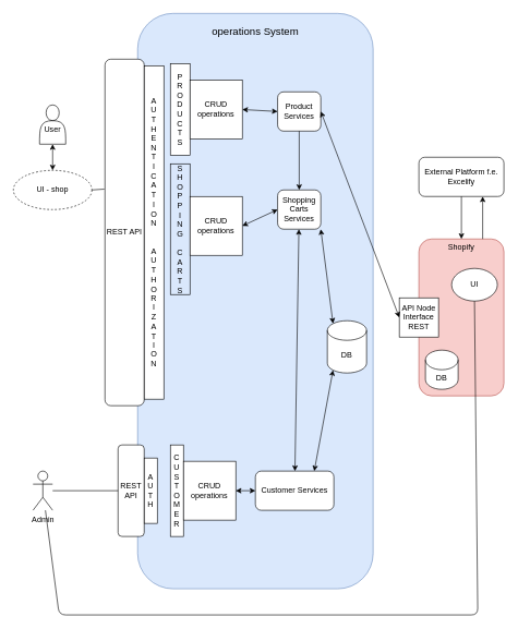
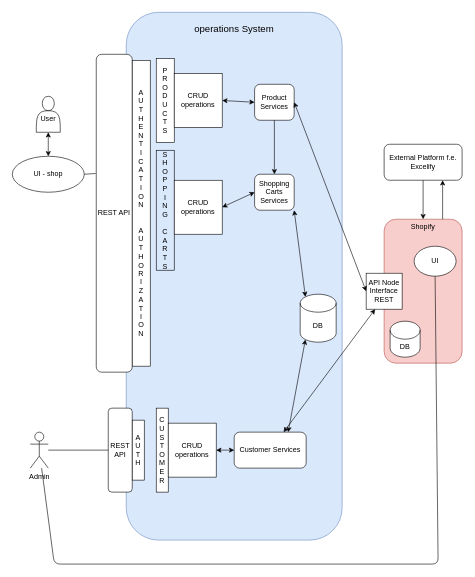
  <mxCell id="0" />
  <mxCell id="1" parent="0" />
  <mxCell id="2" value="&lt;font style=&quot;font-size: 16px&quot;&gt;operations System&lt;br&gt;&lt;br&gt;&lt;br&gt;&lt;br&gt;&lt;br&gt;&lt;br&gt;&lt;br&gt;&lt;br&gt;&lt;br&gt;&lt;br&gt;&lt;br&gt;&lt;br&gt;&lt;br&gt;&lt;br&gt;&lt;br&gt;&lt;br&gt;&lt;br&gt;&lt;br&gt;&lt;br&gt;&lt;br&gt;&lt;br&gt;&lt;br&gt;&lt;br&gt;&lt;br&gt;&lt;br&gt;&lt;br&gt;&lt;br&gt;&lt;br&gt;&lt;br&gt;&lt;br&gt;&lt;br&gt;&lt;br&gt;&lt;br&gt;&lt;br&gt;&lt;br&gt;&lt;br&gt;&lt;br&gt;&lt;br&gt;&amp;nbsp;&lt;br&gt;&lt;br&gt;&lt;br&gt;&lt;br&gt;&lt;br&gt;&lt;br&gt;&lt;/font&gt;" style="rounded=1;whiteSpace=wrap;html=1;fillColor=#dae8fc;strokeColor=#6c8ebf;" parent="1" vertex="1"><mxGeometry x="210" y="20" width="360" height="880" as="geometry" /></mxCell>
  <mxCell id="3" value="Shopify&lt;br&gt;&lt;br&gt;&lt;br&gt;&lt;br&gt;&lt;br&gt;&lt;br&gt;&lt;br&gt;&lt;br&gt;&lt;br&gt;&lt;br&gt;&lt;br&gt;&lt;br&gt;&lt;br&gt;&lt;br&gt;&lt;br&gt;&lt;br&gt;" style="rounded=1;whiteSpace=wrap;html=1;fillColor=#f8cecc;strokeColor=#b85450;" parent="1" vertex="1"><mxGeometry x="640" y="365" width="130" height="240" as="geometry" /></mxCell>
- <mxCell id="4" value="UI - shop" style="ellipse;whiteSpace=wrap;html=1;dashed=1;" parent="1" vertex="1"><mxGeometry x="20" y="260" width="120" height="60" as="geometry" /></mxCell>
+ <mxCell id="4" value="UI - shop" style="ellipse;whiteSpace=wrap;html=1;" parent="1" vertex="1"><mxGeometry x="20" y="260" width="120" height="60" as="geometry" /></mxCell>
  <mxCell id="5" value="REST API" style="rounded=1;whiteSpace=wrap;html=1;" parent="1" vertex="1"><mxGeometry x="160" y="90" width="60" height="530" as="geometry" /></mxCell>
  <mxCell id="6" value="&lt;br&gt;User" style="shape=actor;whiteSpace=wrap;html=1;" parent="1" vertex="1"><mxGeometry x="60" y="160" width="40" height="60" as="geometry" /></mxCell>
  <mxCell id="7" value="P&lt;br&gt;R&lt;br&gt;O&lt;br&gt;D&lt;br&gt;U&lt;br&gt;C&lt;br&gt;T&lt;br&gt;S" style="rounded=0;whiteSpace=wrap;html=1;" vertex="1" parent="1"><mxGeometry x="260" y="97" width="30" height="140" as="geometry" /></mxCell>
  <mxCell id="8" value="Product Services" style="rounded=1;whiteSpace=wrap;html=1;" vertex="1" parent="1"><mxGeometry x="424" y="140" width="66" height="60" as="geometry" /></mxCell>
  <mxCell id="9" value="API Node Interface&lt;br&gt;REST" style="whiteSpace=wrap;html=1;aspect=fixed;" vertex="1" parent="1"><mxGeometry x="610" y="455" width="60" height="60" as="geometry" /></mxCell>
  <mxCell id="10" value="DB" style="shape=cylinder3;whiteSpace=wrap;html=1;boundedLbl=1;backgroundOutline=1;size=15;" vertex="1" parent="1"><mxGeometry x="650" y="535" width="50" height="60" as="geometry" /></mxCell>
  <mxCell id="11" value="" style="endArrow=classic;startArrow=classic;html=1;entryX=1;entryY=0.5;entryDx=0;entryDy=0;exitX=0;exitY=0.5;exitDx=0;exitDy=0;" edge="1" parent="1" source="9" target="8"><mxGeometry width="50" height="50" relative="1" as="geometry"><mxPoint x="490" y="160" as="sourcePoint" /><mxPoint x="440" y="200" as="targetPoint" /></mxGeometry></mxCell>
  <mxCell id="12" value="CRUD operations" style="rounded=0;whiteSpace=wrap;html=1;" vertex="1" parent="1"><mxGeometry x="290" y="122" width="80" height="90" as="geometry" /></mxCell>
  <mxCell id="13" value="UI" style="ellipse;whiteSpace=wrap;html=1;" vertex="1" parent="1"><mxGeometry x="690" y="410" width="70" height="50" as="geometry" /></mxCell>
  <mxCell id="14" value="Admin&lt;br&gt;" style="shape=umlActor;verticalLabelPosition=bottom;verticalAlign=top;html=1;outlineConnect=0;" vertex="1" parent="1"><mxGeometry x="50" y="720" width="30" height="60" as="geometry" /></mxCell>
  <mxCell id="15" value="" style="endArrow=none;html=1;entryX=0.5;entryY=1;entryDx=0;entryDy=0;" edge="1" parent="1" source="14" target="13"><mxGeometry width="50" height="50" relative="1" as="geometry"><mxPoint x="390" y="250" as="sourcePoint" /><mxPoint x="440" y="200" as="targetPoint" /><Array as="points"><mxPoint x="90" y="940" /><mxPoint x="730" y="940" /></Array></mxGeometry></mxCell>
  <mxCell id="16" value="S&lt;br&gt;H&lt;br&gt;O&lt;br&gt;P&lt;br&gt;P&lt;br&gt;I&lt;br&gt;N&lt;br&gt;G&lt;br&gt;&lt;br&gt;C&lt;br&gt;A&lt;br&gt;R&lt;br&gt;T&lt;br&gt;S&lt;br&gt;" style="rounded=0;whiteSpace=wrap;html=1;fillColor=#dae8fc;" vertex="1" parent="1"><mxGeometry x="260" y="250" width="30" height="200" as="geometry" /></mxCell>
  <mxCell id="17" value="" style="endArrow=classic;startArrow=classic;html=1;entryX=1;entryY=0.5;entryDx=0;entryDy=0;exitX=0;exitY=0.5;exitDx=0;exitDy=0;" edge="1" parent="1" source="8" target="12"><mxGeometry width="50" height="50" relative="1" as="geometry"><mxPoint x="250" y="250" as="sourcePoint" /><mxPoint x="300" y="200" as="targetPoint" /></mxGeometry></mxCell>
  <mxCell id="18" value="CRUD operations" style="rounded=0;whiteSpace=wrap;html=1;" vertex="1" parent="1"><mxGeometry x="290" y="300" width="80" height="90" as="geometry" /></mxCell>
  <mxCell id="19" value="" style="endArrow=classic;startArrow=classic;html=1;entryX=0;entryY=0.5;entryDx=0;entryDy=0;exitX=1;exitY=0.5;exitDx=0;exitDy=0;" edge="1" parent="1" source="18" target="20"><mxGeometry width="50" height="50" relative="1" as="geometry"><mxPoint x="250" y="250" as="sourcePoint" /><mxPoint x="300" y="200" as="targetPoint" /></mxGeometry></mxCell>
  <mxCell id="20" value="Shopping Carts Services" style="rounded=1;whiteSpace=wrap;html=1;" vertex="1" parent="1"><mxGeometry x="424" y="290" width="66" height="60" as="geometry" /></mxCell>
  <mxCell id="21" value="" style="endArrow=classic;html=1;entryX=0.5;entryY=0;entryDx=0;entryDy=0;" edge="1" parent="1" source="8" target="20"><mxGeometry width="50" height="50" relative="1" as="geometry"><mxPoint x="330" y="250" as="sourcePoint" /><mxPoint x="380" y="200" as="targetPoint" /></mxGeometry></mxCell>
  <mxCell id="22" value="External Platform f.e. Excelify" style="rounded=1;whiteSpace=wrap;html=1;" vertex="1" parent="1"><mxGeometry x="640" y="240" width="130" height="60" as="geometry" /></mxCell>
  <mxCell id="23" value="" style="endArrow=classic;html=1;" edge="1" parent="1" source="22" target="3"><mxGeometry width="50" height="50" relative="1" as="geometry"><mxPoint x="350" y="330" as="sourcePoint" /><mxPoint x="400" y="280" as="targetPoint" /></mxGeometry></mxCell>
  <mxCell id="24" value="" style="endArrow=classic;html=1;entryX=0.75;entryY=1;entryDx=0;entryDy=0;exitX=0.75;exitY=0;exitDx=0;exitDy=0;" edge="1" parent="1" source="3" target="22"><mxGeometry width="50" height="50" relative="1" as="geometry"><mxPoint x="748" y="100" as="sourcePoint" /><mxPoint x="748" y="40" as="targetPoint" /></mxGeometry></mxCell>
  <mxCell id="25" value="DB" style="shape=cylinder3;whiteSpace=wrap;html=1;boundedLbl=1;backgroundOutline=1;size=15;" vertex="1" parent="1"><mxGeometry x="500" y="490" width="60" height="80" as="geometry" /></mxCell>
  <mxCell id="26" value="" style="endArrow=classic;startArrow=classic;html=1;entryX=1;entryY=1;entryDx=0;entryDy=0;exitX=0.145;exitY=0;exitDx=0;exitDy=4.35;exitPerimeter=0;" edge="1" parent="1" source="25" target="20"><mxGeometry width="50" height="50" relative="1" as="geometry"><mxPoint x="350" y="330" as="sourcePoint" /><mxPoint x="400" y="280" as="targetPoint" /></mxGeometry></mxCell>
  <mxCell id="27" value="A&lt;br&gt;U&lt;br&gt;T&lt;br&gt;H&lt;br&gt;E&lt;br&gt;N&lt;br&gt;T&lt;br&gt;I&lt;br&gt;C&lt;br&gt;A&lt;br&gt;T&lt;br&gt;I&lt;br&gt;O&lt;br&gt;N&lt;br&gt;&lt;br&gt;&lt;br&gt;A&lt;br&gt;U&lt;br&gt;T&lt;br&gt;H&lt;br&gt;O&lt;br&gt;R&lt;br&gt;I&lt;br&gt;Z&lt;br&gt;A&lt;br&gt;T&lt;br&gt;I&lt;br&gt;O&lt;br&gt;N" style="rounded=0;whiteSpace=wrap;html=1;" vertex="1" parent="1"><mxGeometry x="220" y="100" width="30" height="510" as="geometry" /></mxCell>
  <mxCell id="28" value="" style="endArrow=classic;startArrow=classic;html=1;entryX=0.5;entryY=1;entryDx=0;entryDy=0;exitX=0.5;exitY=0;exitDx=0;exitDy=0;" edge="1" parent="1" source="4" target="6"><mxGeometry width="50" height="50" relative="1" as="geometry"><mxPoint x="350" y="160" as="sourcePoint" /><mxPoint x="400" y="110" as="targetPoint" /></mxGeometry></mxCell>
  <mxCell id="29" value="" style="endArrow=none;html=1;entryX=1;entryY=0.5;entryDx=0;entryDy=0;exitX=-0.017;exitY=0.375;exitDx=0;exitDy=0;exitPerimeter=0;" edge="1" parent="1" source="5" target="4"><mxGeometry width="50" height="50" relative="1" as="geometry"><mxPoint x="350" y="160" as="sourcePoint" /><mxPoint x="400" y="110" as="targetPoint" /></mxGeometry></mxCell>
  <mxCell id="30" value="REST API" style="rounded=1;whiteSpace=wrap;html=1;" vertex="1" parent="1"><mxGeometry x="180" y="680" width="40" height="140" as="geometry" /></mxCell>
  <mxCell id="31" value="A&lt;br&gt;U&lt;br&gt;T&lt;br&gt;H" style="rounded=0;whiteSpace=wrap;html=1;" vertex="1" parent="1"><mxGeometry x="220" y="700" width="20" height="100" as="geometry" /></mxCell>
  <mxCell id="32" value="C&lt;br&gt;U&lt;br&gt;S&lt;br&gt;T&lt;br&gt;O&lt;br&gt;M&lt;br&gt;E&lt;br&gt;R&lt;br&gt;" style="rounded=0;whiteSpace=wrap;html=1;" vertex="1" parent="1"><mxGeometry x="260" y="680" width="20" height="140" as="geometry" /></mxCell>
  <mxCell id="33" value="CRUD operations" style="rounded=0;whiteSpace=wrap;html=1;" vertex="1" parent="1"><mxGeometry x="280" y="705" width="80" height="90" as="geometry" /></mxCell>
  <mxCell id="34" value="Customer Services" style="rounded=1;whiteSpace=wrap;html=1;" vertex="1" parent="1"><mxGeometry x="390" y="720" width="120" height="60" as="geometry" /></mxCell>
  <mxCell id="35" value="" style="endArrow=none;html=1;exitX=0;exitY=0.5;exitDx=0;exitDy=0;" edge="1" parent="1" source="30" target="14"><mxGeometry width="50" height="50" relative="1" as="geometry"><mxPoint x="600" y="640" as="sourcePoint" /><mxPoint x="650" y="590" as="targetPoint" /></mxGeometry></mxCell>
  <mxCell id="36" value="" style="endArrow=classic;startArrow=classic;html=1;exitX=1;exitY=0.5;exitDx=0;exitDy=0;entryX=0;entryY=0.5;entryDx=0;entryDy=0;" edge="1" parent="1" source="33" target="34"><mxGeometry width="50" height="50" relative="1" as="geometry"><mxPoint x="600" y="640" as="sourcePoint" /><mxPoint x="650" y="590" as="targetPoint" /></mxGeometry></mxCell>
  <mxCell id="37" value="" style="endArrow=classic;startArrow=classic;html=1;entryX=0.145;entryY=1;entryDx=0;entryDy=-4.35;entryPerimeter=0;exitX=0.75;exitY=0;exitDx=0;exitDy=0;" edge="1" parent="1" source="34" target="25"><mxGeometry width="50" height="50" relative="1" as="geometry"><mxPoint x="600" y="600" as="sourcePoint" /><mxPoint x="650" y="550" as="targetPoint" /></mxGeometry></mxCell>
- <mxCell id="38" value="" style="endArrow=classic;startArrow=classic;html=1;" edge="1" parent="1" source="34" target="20"><mxGeometry width="50" height="50" relative="1" as="geometry"><mxPoint x="600" y="510" as="sourcePoint" /><mxPoint x="650" y="460" as="targetPoint" /></mxGeometry></mxCell>
+ <mxCell id="38" value="" style="endArrow=classic;startArrow=classic;html=1;entryX=0.25;entryY=1;entryDx=0;entryDy=0;" edge="1" parent="1" source="34" target="9"><mxGeometry width="50" height="50" relative="1" as="geometry"><mxPoint x="600" y="510" as="sourcePoint" /><mxPoint x="650" y="460" as="targetPoint" /></mxGeometry></mxCell>
